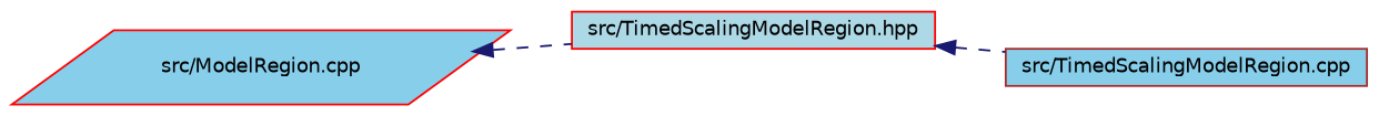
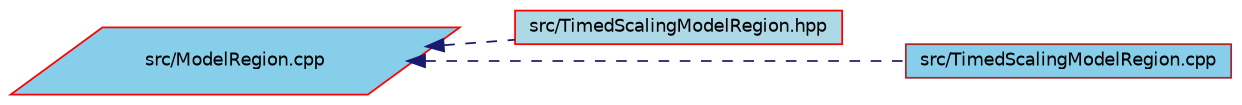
  digraph {
    rankdir=LR
    node [color=red fillcolor=skyblue fontname=Helvetica fontsize=10 shape=box style=filled]
    edge [color=midnightblue dir=back fontname=Helvetica fontsize=10 labelfontname=Helvetica labelfontsize=10 style=dashed]
    n1 [fillcolor=lightblue fontcolor=black height=0.2 label="src/TimedScalingModelRegion.hpp" width=0.4]
    n2 [color=brown height=0.2 label="src/TimedScalingModelRegion.cpp" width=0.4]
    n3 [height=0.2 label="src/ModelRegion.cpp" shape=parallelogram width=0.4]
-   n1 -> n2
+   n3 -> n2
    n3 -> n1
  }
